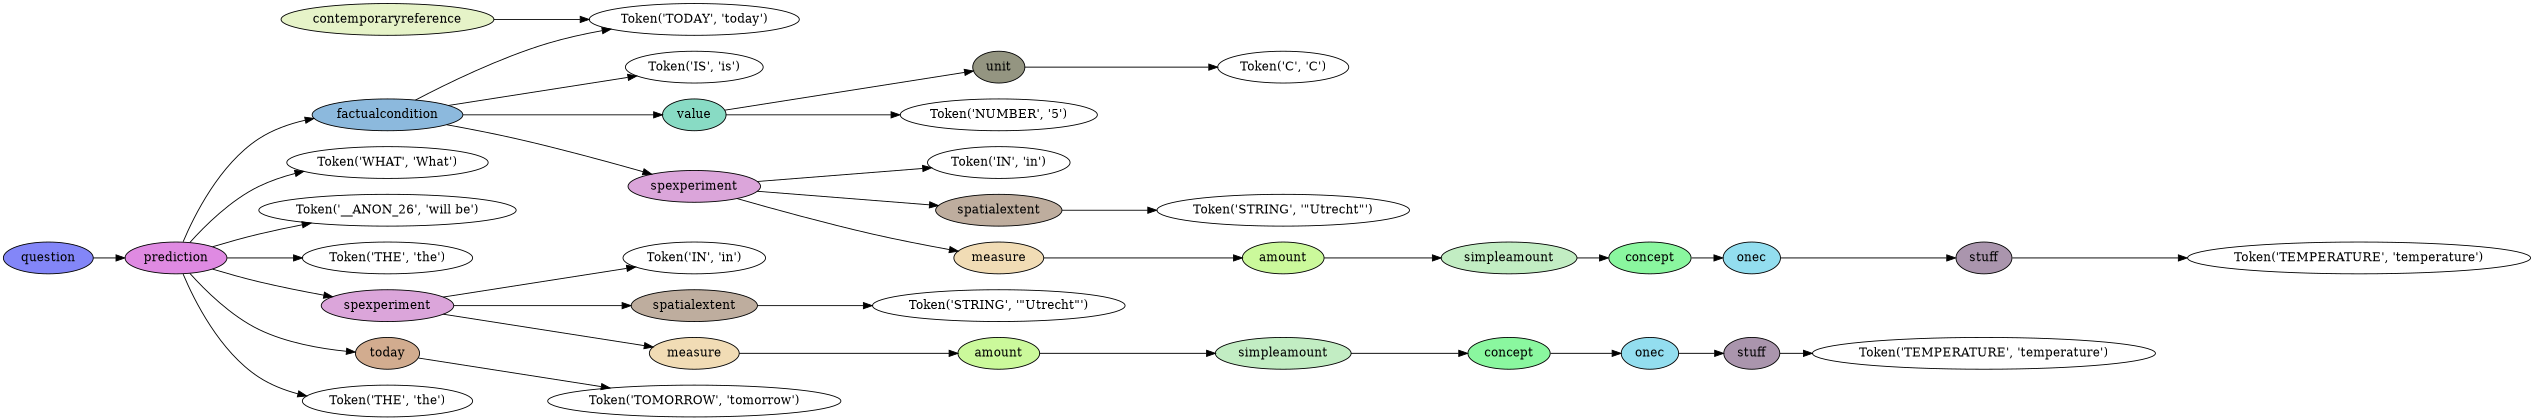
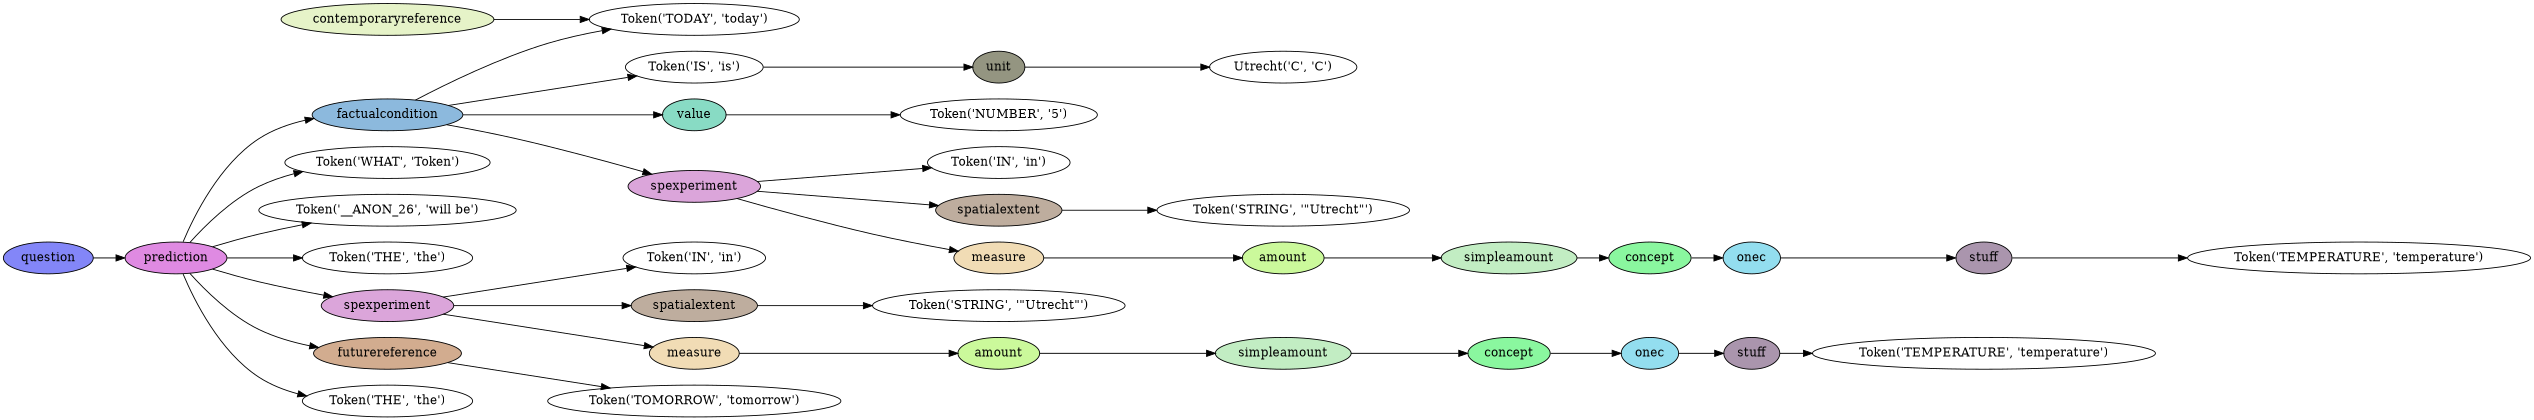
  digraph {
    rankdir=LR
    node [style=filled]
-   n1 [label="Token('WHAT', 'What')" style=""]
+   n1 [label="Token('WHAT', 'Token')" style=""]
    n2 [label="Token('__ANON_26', 'will be')" style=""]
    n3 [label="Token('THE', 'the')" style=""]
    n4 [label="Token('TEMPERATURE', 'temperature')" style=""]
    n5 [fillcolor="#aa95ad" label=stuff]
    n6 [fillcolor="#93deef" label=onec]
    n7 [fillcolor="#8af79f" label=concept]
    n8 [fillcolor="#c2edc3" label=simpleamount]
    n9 [fillcolor="#cbf99b" label=amount]
    n10 [fillcolor="#f1dcb5" label=measure]
    n11 [label="Token('IN', 'in')" style=""]
    n12 [label="Token('STRING', '\"Utrecht\"')" style=""]
    n13 [fillcolor="#bead9e" label=spatialextent]
    n14 [fillcolor="#dba5da" label=spexperiment]
    n15 [label="Token('TOMORROW', 'tomorrow')" style=""]
-   n16 [fillcolor="#d2ac8f" label=today]
+   n16 [fillcolor="#d2ac8f" label=futurereference]
    n17 [label="Token('THE', 'the')" style=""]
    n18 [label="Token('TEMPERATURE', 'temperature')" style=""]
    n19 [fillcolor="#aa95ad" label=stuff]
    n20 [fillcolor="#93deef" label=onec]
    n21 [fillcolor="#8af79f" label=concept]
    n22 [fillcolor="#c2edc3" label=simpleamount]
    n23 [fillcolor="#cbf99b" label=amount]
    n24 [fillcolor="#f1dcb5" label=measure]
    n25 [label="Token('IN', 'in')" style=""]
    n26 [label="Token('STRING', '\"Utrecht\"')" style=""]
    n27 [fillcolor="#bead9e" label=spatialextent]
    n28 [fillcolor="#dba5da" label=spexperiment]
    n29 [label="Token('IS', 'is')" style=""]
    n30 [label="Token('NUMBER', '5')" style=""]
-   n31 [label="Token('C', 'C')" style=""]
+   n31 [label="Utrecht('C', 'C')" style=""]
    n32 [fillcolor="#949581" label=unit]
    n33 [fillcolor="#88dbc4" label=value]
    n34 [label="Token('TODAY', 'today')" style=""]
    n35 [fillcolor="#e6f3c8" label=contemporaryreference]
    n36 [fillcolor="#8cb9dd" label=factualcondition]
    n37 [fillcolor="#df8ae2" label=prediction]
    n38 [fillcolor="#8386f8" label=question]
    n5 -> n4
    n6 -> n5
    n7 -> n6
    n8 -> n7
    n9 -> n8
    n10 -> n9
    n13 -> n12
    n14 -> n10
    n14 -> n11
    n14 -> n13
    n16 -> n15
    n19 -> n18
    n20 -> n19
    n21 -> n20
    n22 -> n21
    n23 -> n22
    n24 -> n23
    n27 -> n26
    n28 -> n24
    n28 -> n25
    n28 -> n27
    n32 -> n31
    n33 -> n30
-   n33 -> n32
+   n29 -> n32
    n35 -> n34
    n36 -> n28
    n36 -> n29
    n36 -> n33
    n36 -> n34
    n37 -> n1
    n37 -> n2
    n37 -> n3
    n37 -> n14
    n37 -> n16
    n37 -> n17
    n37 -> n36
    n38 -> n37
  }
